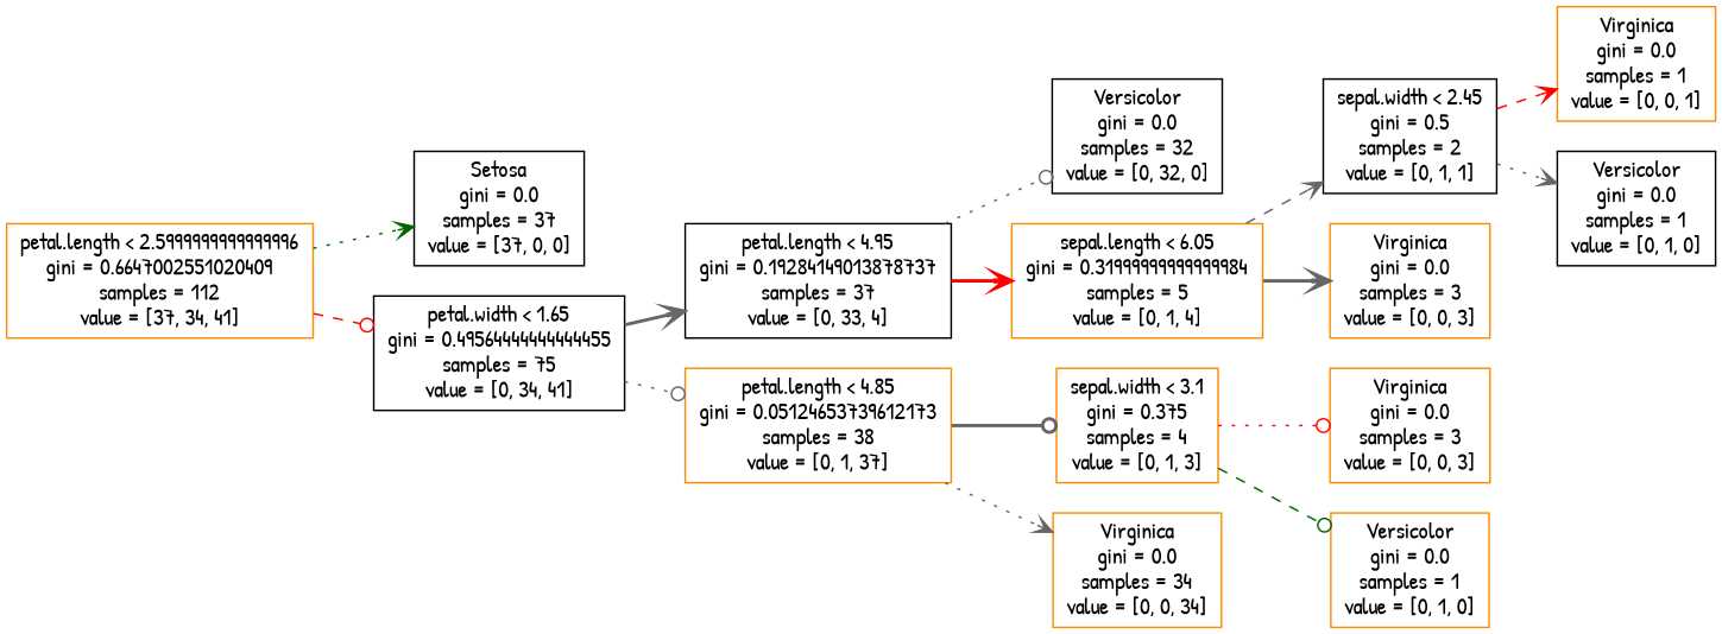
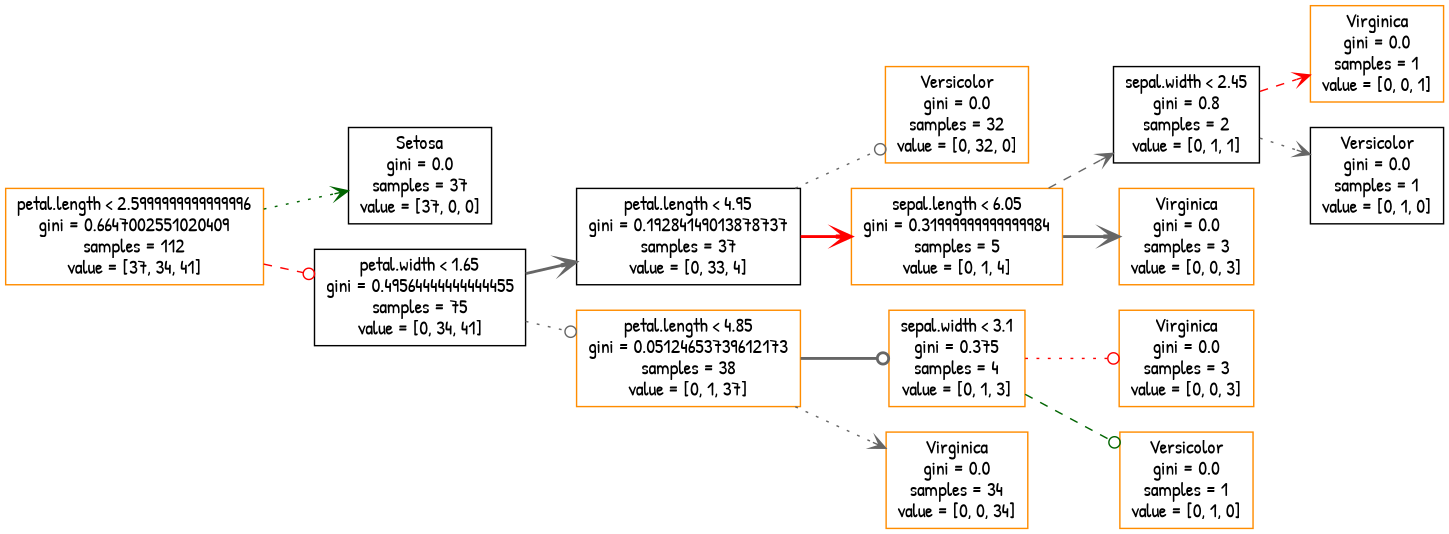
  digraph {
    fontname="Patrick Hand"
    rankdir=LR
    node [color=darkorange fontname="Patrick Hand" shape=box]
    edge [arrowhead=vee color=gray40 fontname="Patrick Hand" style=dotted]
    n1 [label="petal.length < 2.5999999999999996\ngini = 0.6647002551020409\nsamples = 112\nvalue = [37, 34, 41]"]
    n2 [color=black label="Setosa\ngini = 0.0\nsamples = 37\nvalue = [37, 0, 0]"]
    n3 [color=black label="petal.width < 1.65\ngini = 0.49564444444444455\nsamples = 75\nvalue = [0, 34, 41]"]
    n4 [color=black label="petal.length < 4.95\ngini = 0.19284149013878737\nsamples = 37\nvalue = [0, 33, 4]"]
    n5 [label="petal.length < 4.85\ngini = 0.05124653739612173\nsamples = 38\nvalue = [0, 1, 37]"]
-   n6 [color=black label="Versicolor\ngini = 0.0\nsamples = 32\nvalue = [0, 32, 0]"]
+   n6 [label="Versicolor\ngini = 0.0\nsamples = 32\nvalue = [0, 32, 0]"]
    n7 [label="sepal.length < 6.05\ngini = 0.31999999999999984\nsamples = 5\nvalue = [0, 1, 4]"]
    n8 [label="sepal.width < 3.1\ngini = 0.375\nsamples = 4\nvalue = [0, 1, 3]"]
    n9 [label="Virginica\ngini = 0.0\nsamples = 34\nvalue = [0, 0, 34]"]
-   n10 [color=black label="sepal.width < 2.45\ngini = 0.5\nsamples = 2\nvalue = [0, 1, 1]"]
+   n10 [color=black label="sepal.width < 2.45\ngini = 0.8\nsamples = 2\nvalue = [0, 1, 1]"]
    n11 [label="Virginica\ngini = 0.0\nsamples = 3\nvalue = [0, 0, 3]"]
    n12 [label="Virginica\ngini = 0.0\nsamples = 1\nvalue = [0, 0, 1]"]
    n13 [color=black label="Versicolor\ngini = 0.0\nsamples = 1\nvalue = [0, 1, 0]"]
    n14 [label="Virginica\ngini = 0.0\nsamples = 3\nvalue = [0, 0, 3]"]
    n15 [label="Versicolor\ngini = 0.0\nsamples = 1\nvalue = [0, 1, 0]"]
    n1 -> n2 [color=darkgreen]
    n1 -> n3 [arrowhead=odot color=red style=dashed]
    n3 -> n4 [style=bold]
    n3 -> n5 [arrowhead=odot]
    n4 -> n6 [arrowhead=odot]
    n4 -> n7 [color=red style=bold]
    n5 -> n8 [arrowhead=odot style=bold]
    n5 -> n9
    n7 -> n10 [style=dashed]
    n7 -> n11 [style=bold]
    n8 -> n14 [arrowhead=odot color=red]
    n8 -> n15 [arrowhead=odot color=darkgreen style=dashed]
    n10 -> n12 [color=red style=dashed]
    n10 -> n13
  }
